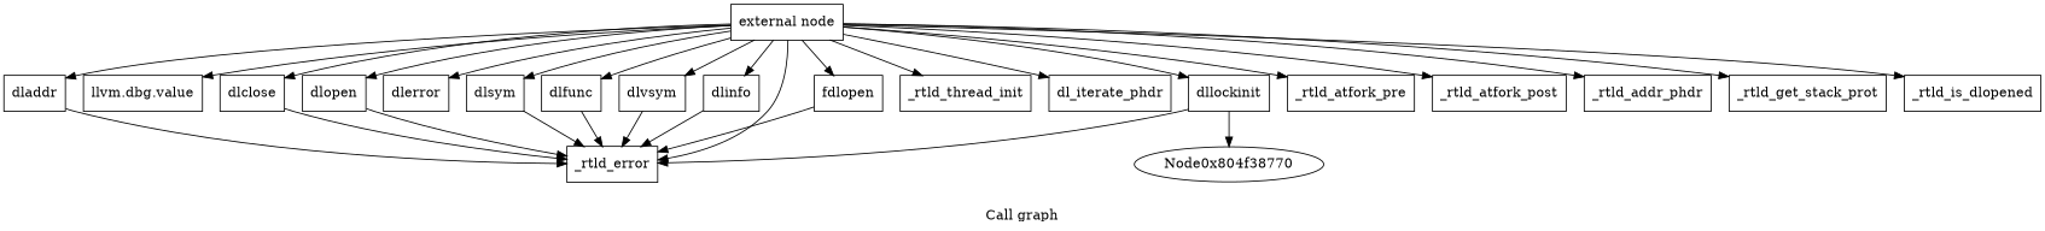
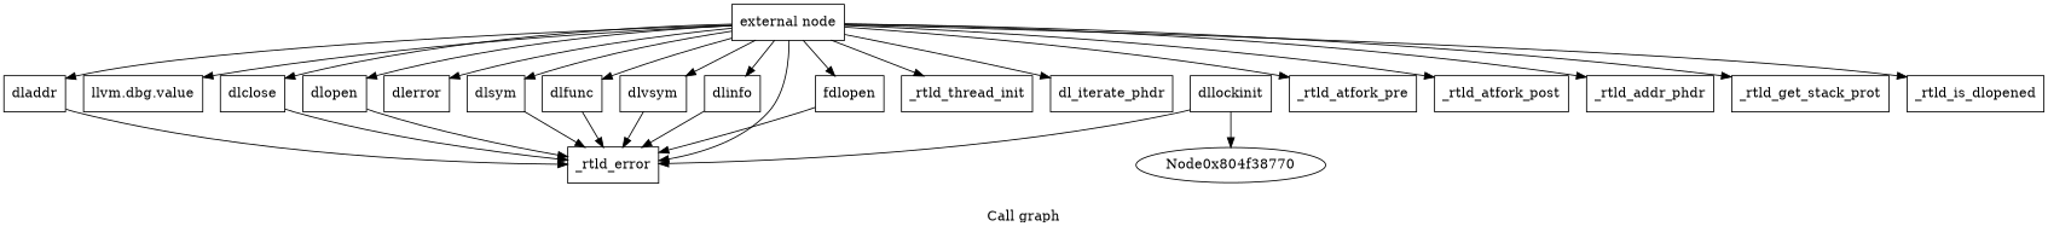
  digraph {
    label="Call graph"
    node [shape=record]
    n1 [label="{external node}"]
    n2 [label="{_rtld_error}"]
    n3 [label="{llvm.dbg.value}"]
    n4 [label="{dladdr}"]
    n5 [label="{dlclose}"]
    n6 [label="{dlerror}"]
    n7 [label="{dllockinit}"]
    n8 [label="{dlopen}"]
    n9 [label="{dlsym}"]
    n10 [label="{dlfunc}"]
    n11 [label="{dlvsym}"]
    n12 [label="{dlinfo}"]
    n13 [label="{_rtld_thread_init}"]
    n14 [label="{dl_iterate_phdr}"]
    n15 [label="{fdlopen}"]
    n16 [label="{_rtld_atfork_pre}"]
    n17 [label="{_rtld_atfork_post}"]
    n18 [label="{_rtld_addr_phdr}"]
    n19 [label="{_rtld_get_stack_prot}"]
    n20 [label="{_rtld_is_dlopened}"]
    Node0x804f38770 [shape=""]
    n1 -> n2
    n1 -> n3
    n1 -> n4
    n1 -> n5
    n1 -> n6
-   n1 -> n7
    n1 -> n8
    n1 -> n9
    n1 -> n10
    n1 -> n11
    n1 -> n12
    n1 -> n13
    n1 -> n14
    n1 -> n15
    n1 -> n16
    n1 -> n17
    n1 -> n18
    n1 -> n19
    n1 -> n20
    n4 -> n2
    n5 -> n2
    n7 -> n2
    n7 -> Node0x804f38770
    n8 -> n2
    n9 -> n2
    n10 -> n2
    n11 -> n2
    n12 -> n2
    n15 -> n2
  }
